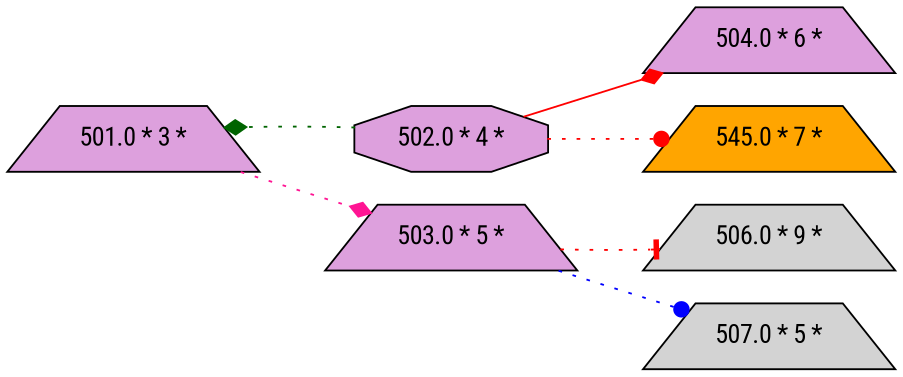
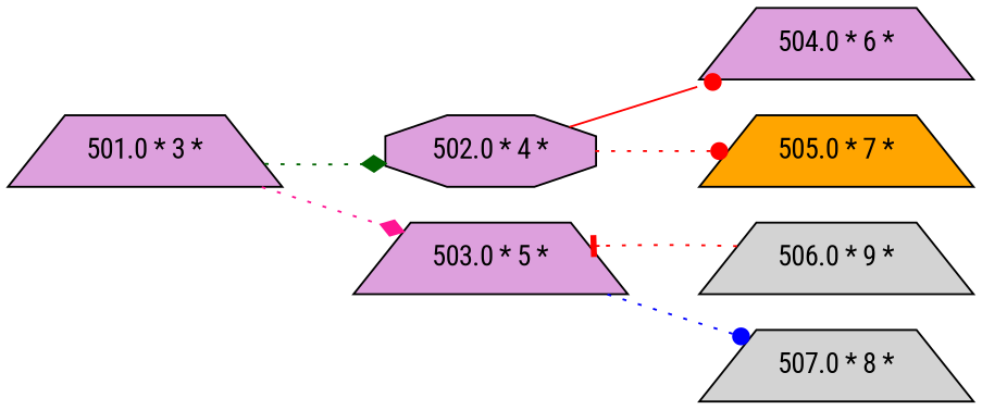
  digraph {
    fontname="Roboto Condensed"
    rankdir=LR
    node [fillcolor=plum fontname="Roboto Condensed" shape=trapezium style=filled]
    edge [arrowhead=diamond color=red fontname="Roboto Condensed" style=dotted]
    n1 [label="501.0 * 3 *"]
    n2 [label="502.0 * 4 *" shape=octagon]
    n3 [label="503.0 * 5 *"]
    n4 [label="504.0 * 6 *"]
-   n5 [fillcolor=orange label="545.0 * 7 *"]
+   n5 [fillcolor=orange label="505.0 * 7 *"]
    n6 [fillcolor=lightgrey label="506.0 * 9 *"]
-   n7 [fillcolor=lightgrey label="507.0 * 5 *"]
-   n2 -> n1 [color=darkgreen]
+   n7 [fillcolor=lightgrey label="507.0 * 8 *"]
+   n1 -> n2 [color=darkgreen]
    n1 -> n3 [color=deeppink]
-   n2 -> n4 [style=solid]
+   n2 -> n4 [arrowhead=dot style=solid]
    n2 -> n5 [arrowhead=dot]
-   n3 -> n6 [arrowhead=tee]
+   n6 -> n3 [arrowhead=tee]
    n3 -> n7 [arrowhead=dot color=blue]
  }
